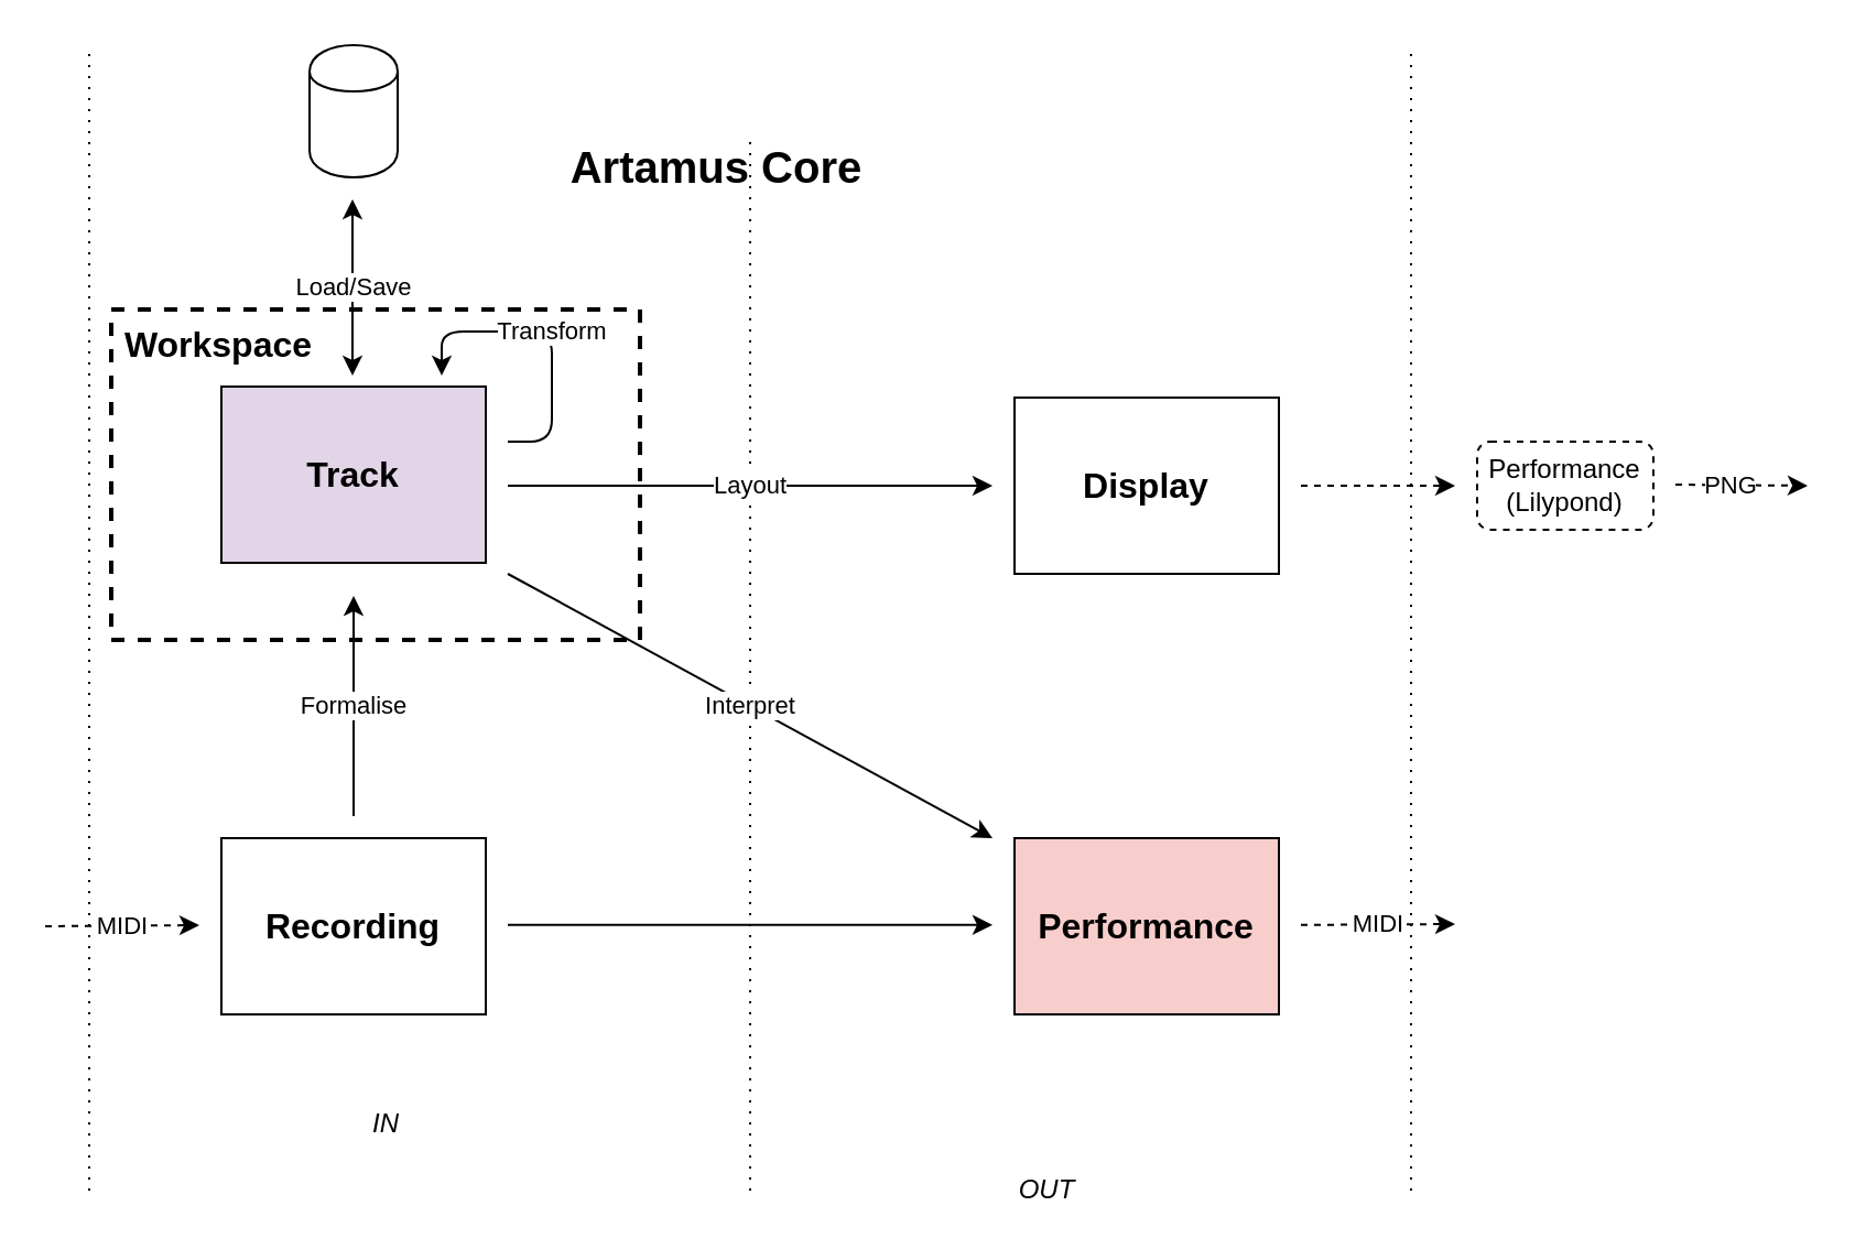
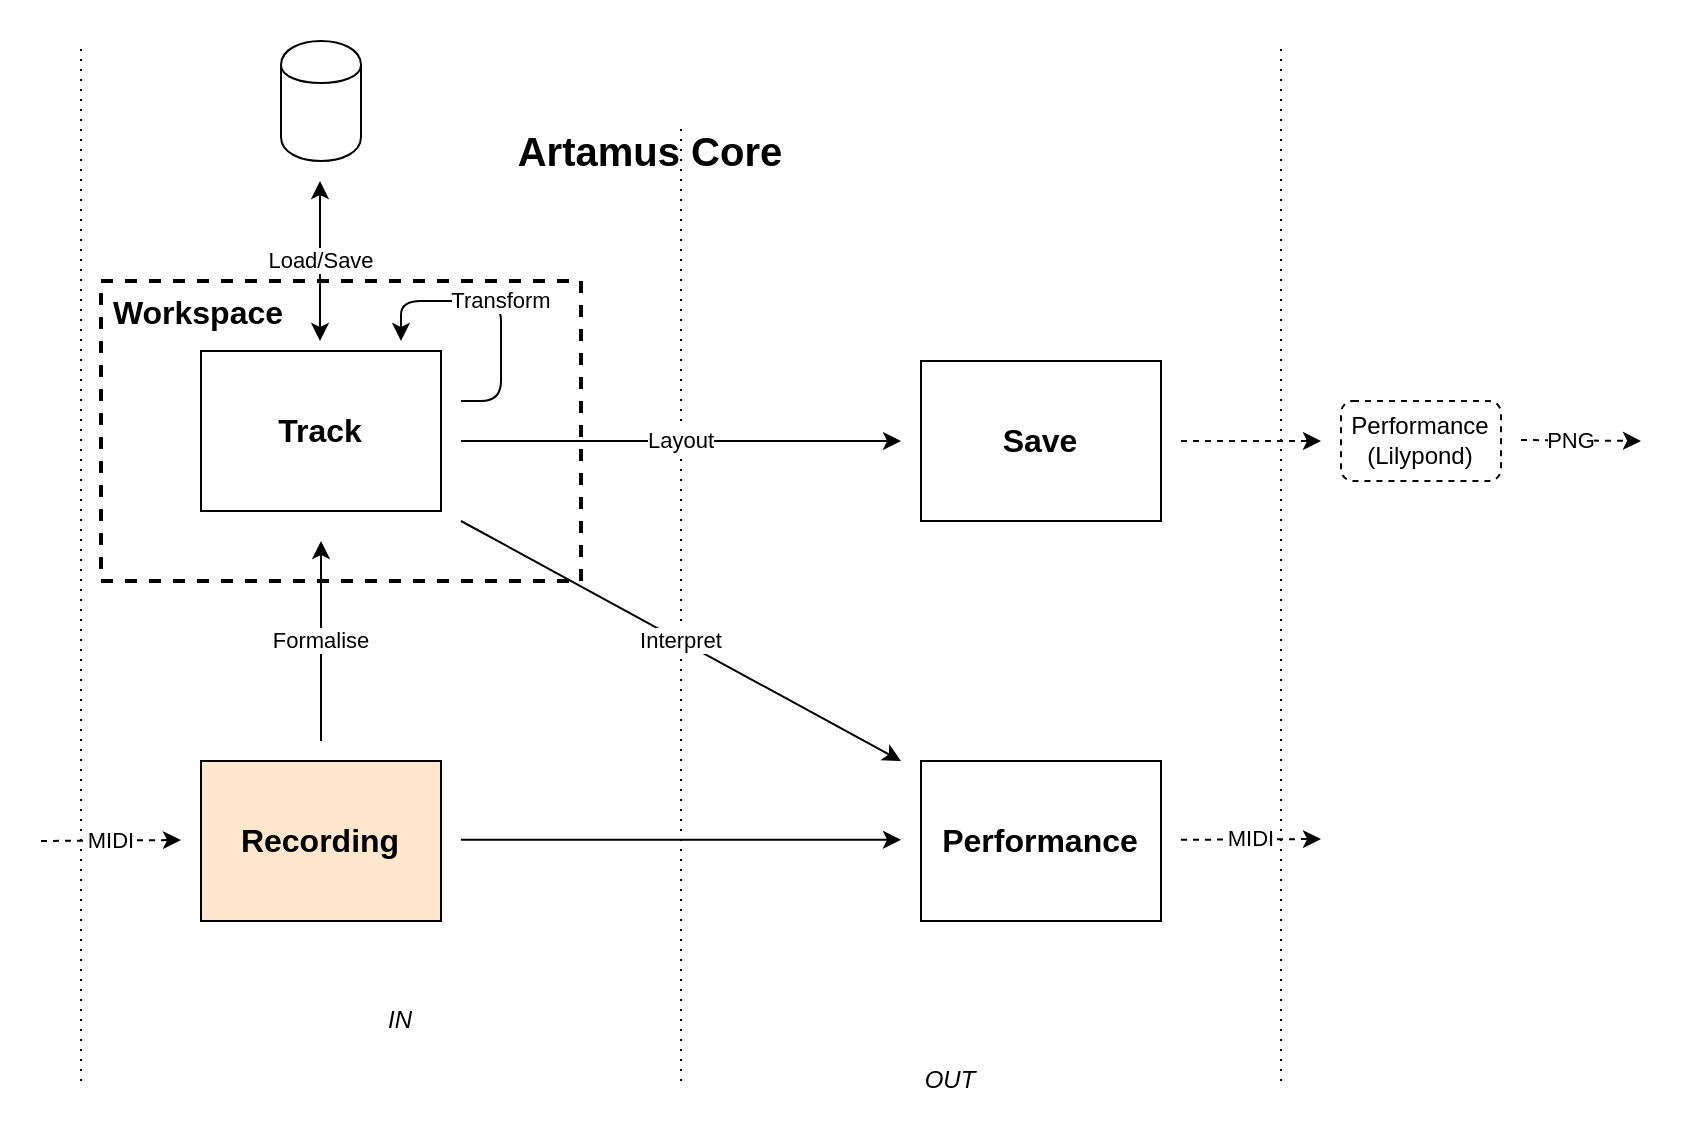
  <mxCell id="0" />
  <mxCell id="1" parent="0" />
  <mxCell id="2" value="&lt;b&gt;&lt;font style=&quot;font-size: 16px&quot;&gt;&amp;nbsp;Workspace&lt;/font&gt;&lt;/b&gt;" style="rounded=0;whiteSpace=wrap;html=1;fillColor=none;dashed=1;strokeColor=#000000;strokeWidth=2;verticalAlign=top;align=left;" vertex="1" parent="1"><mxGeometry x="50" y="140" width="240" height="150" as="geometry" /></mxCell>
- <mxCell id="3" value="&lt;b&gt;&lt;font style=&quot;font-size: 16px&quot;&gt;Track&lt;br&gt;&lt;/font&gt;&lt;/b&gt;" style="rounded=0;whiteSpace=wrap;html=1;fillColor=#e1d5e7;" vertex="1" parent="1"><mxGeometry x="100" y="175" width="120" height="80" as="geometry" /></mxCell>
- <mxCell id="4" value="&lt;b&gt;&lt;font style=&quot;font-size: 16px&quot;&gt;Display&lt;br&gt;&lt;/font&gt;&lt;/b&gt;" style="rounded=0;whiteSpace=wrap;html=1;" vertex="1" parent="1"><mxGeometry x="460" y="180" width="120" height="80" as="geometry" /></mxCell>
- <mxCell id="5" value="&lt;b&gt;&lt;font style=&quot;font-size: 16px&quot;&gt;Recording&lt;br&gt;&lt;/font&gt;&lt;/b&gt;" style="rounded=0;whiteSpace=wrap;html=1;" vertex="1" parent="1"><mxGeometry x="100" y="380" width="120" height="80" as="geometry" /></mxCell>
- <mxCell id="6" value="&lt;b&gt;&lt;font style=&quot;font-size: 16px&quot;&gt;Performance&lt;br&gt;&lt;/font&gt;&lt;/b&gt;" style="rounded=0;whiteSpace=wrap;html=1;fillColor=#f8cecc;" vertex="1" parent="1"><mxGeometry x="460" y="380" width="120" height="80" as="geometry" /></mxCell>
+ <mxCell id="3" value="&lt;b&gt;&lt;font style=&quot;font-size: 16px&quot;&gt;Track&lt;br&gt;&lt;/font&gt;&lt;/b&gt;" style="rounded=0;whiteSpace=wrap;html=1;" vertex="1" parent="1"><mxGeometry x="100" y="175" width="120" height="80" as="geometry" /></mxCell>
+ <mxCell id="4" value="&lt;b&gt;&lt;font style=&quot;font-size: 16px&quot;&gt;Save&lt;br&gt;&lt;/font&gt;&lt;/b&gt;" style="rounded=0;whiteSpace=wrap;html=1;" vertex="1" parent="1"><mxGeometry x="460" y="180" width="120" height="80" as="geometry" /></mxCell>
+ <mxCell id="5" value="&lt;b&gt;&lt;font style=&quot;font-size: 16px&quot;&gt;Recording&lt;br&gt;&lt;/font&gt;&lt;/b&gt;" style="rounded=0;whiteSpace=wrap;html=1;fillColor=#ffe6cc;" vertex="1" parent="1"><mxGeometry x="100" y="380" width="120" height="80" as="geometry" /></mxCell>
+ <mxCell id="6" value="&lt;b&gt;&lt;font style=&quot;font-size: 16px&quot;&gt;Performance&lt;br&gt;&lt;/font&gt;&lt;/b&gt;" style="rounded=0;whiteSpace=wrap;html=1;" vertex="1" parent="1"><mxGeometry x="460" y="380" width="120" height="80" as="geometry" /></mxCell>
  <mxCell id="7" value="" style="endArrow=none;dashed=1;html=1;dashPattern=1 4;" edge="1" parent="1"><mxGeometry width="50" height="50" relative="1" as="geometry"><mxPoint x="40" y="540" as="sourcePoint" /><mxPoint x="40" y="20" as="targetPoint" /></mxGeometry></mxCell>
  <mxCell id="8" value="" style="endArrow=none;dashed=1;html=1;dashPattern=1 4;" edge="1" parent="1"><mxGeometry width="50" height="50" relative="1" as="geometry"><mxPoint x="340" y="540" as="sourcePoint" /><mxPoint x="340" y="60" as="targetPoint" /></mxGeometry></mxCell>
  <mxCell id="9" value="" style="endArrow=none;dashed=1;html=1;dashPattern=1 4;" edge="1" parent="1"><mxGeometry width="50" height="50" relative="1" as="geometry"><mxPoint x="640" y="540" as="sourcePoint" /><mxPoint x="640" y="20" as="targetPoint" /></mxGeometry></mxCell>
- <mxCell id="10" value="&lt;i&gt;IN&lt;/i&gt;" style="text;html=1;strokeColor=none;fillColor=none;align=center;verticalAlign=middle;whiteSpace=wrap;rounded=0;" vertex="1" parent="1"><mxGeometry x="155" y="500" width="40" height="20" as="geometry" /></mxCell>
+ <mxCell id="10" value="&lt;i&gt;IN&lt;/i&gt;" style="text;html=1;strokeColor=none;fillColor=none;align=center;verticalAlign=middle;whiteSpace=wrap;rounded=0;" vertex="1" parent="1"><mxGeometry x="180" y="500" width="40" height="20" as="geometry" /></mxCell>
  <mxCell id="11" value="&lt;i&gt;OUT&lt;br&gt;&lt;/i&gt;" style="text;html=1;strokeColor=none;fillColor=none;align=center;verticalAlign=middle;whiteSpace=wrap;rounded=0;" vertex="1" parent="1"><mxGeometry x="455" y="530" width="40" height="20" as="geometry" /></mxCell>
  <mxCell id="12" value="Layout" style="endArrow=classic;html=1;" edge="1" parent="1"><mxGeometry width="50" height="50" relative="1" as="geometry"><mxPoint x="230" y="220" as="sourcePoint" /><mxPoint x="450" y="220" as="targetPoint" /><Array as="points"><mxPoint x="340" y="220" /></Array></mxGeometry></mxCell>
  <mxCell id="13" value="" style="endArrow=classic;html=1;" edge="1" parent="1"><mxGeometry width="50" height="50" relative="1" as="geometry"><mxPoint x="230" y="419.41" as="sourcePoint" /><mxPoint x="450" y="419.41" as="targetPoint" /><Array as="points"><mxPoint x="340" y="419.41" /></Array></mxGeometry></mxCell>
  <mxCell id="14" value="Formalise" style="endArrow=classic;html=1;" edge="1" parent="1"><mxGeometry width="50" height="50" relative="1" as="geometry"><mxPoint x="160" y="370" as="sourcePoint" /><mxPoint x="160" y="270" as="targetPoint" /></mxGeometry></mxCell>
  <mxCell id="15" value="Interpret" style="endArrow=classic;html=1;" edge="1" parent="1"><mxGeometry width="50" height="50" relative="1" as="geometry"><mxPoint x="230" y="260" as="sourcePoint" /><mxPoint x="450" y="380" as="targetPoint" /></mxGeometry></mxCell>
  <mxCell id="16" value="MIDI" style="endArrow=classic;html=1;dashed=1;" edge="1" parent="1"><mxGeometry width="50" height="50" relative="1" as="geometry"><mxPoint x="590" y="419.41" as="sourcePoint" /><mxPoint x="660" y="419" as="targetPoint" /></mxGeometry></mxCell>
  <mxCell id="17" value="MIDI" style="endArrow=classic;html=1;dashed=1;" edge="1" parent="1"><mxGeometry width="50" height="50" relative="1" as="geometry"><mxPoint x="20" y="420" as="sourcePoint" /><mxPoint x="90" y="419.5" as="targetPoint" /></mxGeometry></mxCell>
  <mxCell id="18" value="Transform" style="endArrow=classic;html=1;rounded=1;" edge="1" parent="1"><mxGeometry width="50" height="50" relative="1" as="geometry"><mxPoint x="230" y="200" as="sourcePoint" /><mxPoint x="200" y="170" as="targetPoint" /><Array as="points"><mxPoint x="250" y="200" /><mxPoint x="250" y="150" /><mxPoint x="200" y="150" /></Array></mxGeometry></mxCell>
  <mxCell id="19" value="" style="shape=cylinder;whiteSpace=wrap;html=1;boundedLbl=1;backgroundOutline=1;" vertex="1" parent="1"><mxGeometry x="140" y="20" width="40" height="60" as="geometry" /></mxCell>
  <mxCell id="20" value="Load/Save" style="endArrow=classic;startArrow=classic;html=1;" edge="1" parent="1"><mxGeometry width="50" height="50" relative="1" as="geometry"><mxPoint x="159.5" y="170" as="sourcePoint" /><mxPoint x="159.5" y="90" as="targetPoint" /></mxGeometry></mxCell>
  <mxCell id="21" value="&lt;font style=&quot;font-size: 20px&quot;&gt;&lt;b&gt;Artamus Core&lt;/b&gt;&lt;/font&gt;" style="text;html=1;strokeColor=none;fillColor=none;align=center;verticalAlign=middle;whiteSpace=wrap;rounded=0;" vertex="1" parent="1"><mxGeometry x="245" y="65" width="160" height="20" as="geometry" /></mxCell>
  <mxCell id="22" value="" style="endArrow=classic;html=1;strokeColor=#000000;dashed=1;" edge="1" parent="1"><mxGeometry width="50" height="50" relative="1" as="geometry"><mxPoint x="590" y="220" as="sourcePoint" /><mxPoint x="660" y="220" as="targetPoint" /></mxGeometry></mxCell>
  <mxCell id="23" value="Performance&lt;br&gt;(Lilypond)" style="rounded=1;whiteSpace=wrap;html=1;dashed=1;" vertex="1" parent="1"><mxGeometry x="670" y="200" width="80" height="40" as="geometry" /></mxCell>
  <mxCell id="24" value="" style="endArrow=classic;html=1;dashed=1;strokeColor=#000000;" edge="1" parent="1"><mxGeometry width="50" height="50" relative="1" as="geometry"><mxPoint x="760" y="219.5" as="sourcePoint" /><mxPoint x="820" y="220" as="targetPoint" /></mxGeometry></mxCell>
  <mxCell id="25" value="PNG" style="edgeLabel;html=1;align=center;verticalAlign=middle;resizable=0;points=[];" vertex="1" connectable="0" parent="24"><mxGeometry x="0.215" y="-1" relative="1" as="geometry"><mxPoint x="-11.18" y="-1" as="offset" /></mxGeometry></mxCell>
